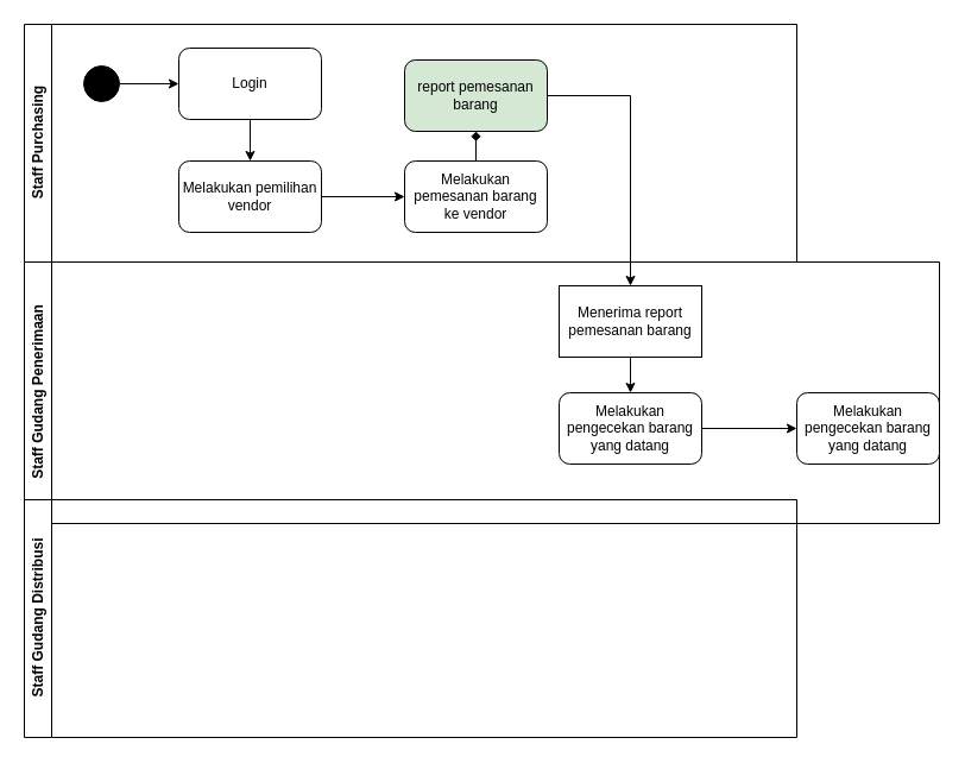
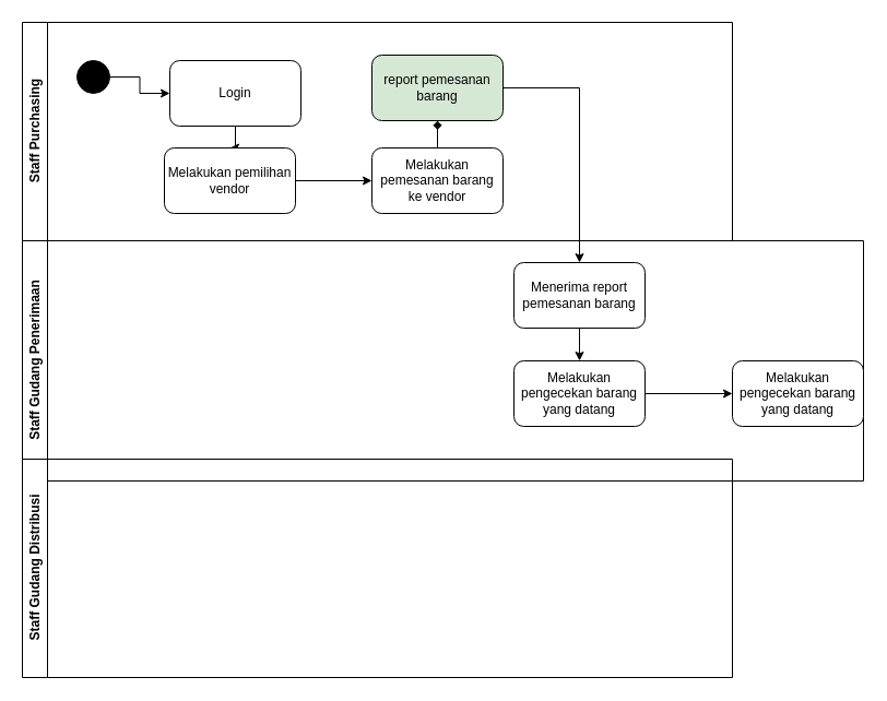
  <mxCell id="0" />
  <mxCell id="1" parent="0" />
  <mxCell id="2" value="Staff Purchasing" style="swimlane;horizontal=0;whiteSpace=wrap;html=1;" vertex="1" parent="1"><mxGeometry x="20" y="20" width="650" height="200" as="geometry" /></mxCell>
  <mxCell id="3" value="" style="edgeStyle=orthogonalEdgeStyle;rounded=0;orthogonalLoop=1;jettySize=auto;html=1;" edge="1" parent="2" source="4" target="6"><mxGeometry relative="1" as="geometry" /></mxCell>
  <mxCell id="4" value="" style="ellipse;whiteSpace=wrap;html=1;fillColor=light-dark(#000000,var(--ge-dark-color, #121212));" vertex="1" parent="2"><mxGeometry x="50" y="35" width="30" height="30" as="geometry" /></mxCell>
  <mxCell id="5" value="" style="edgeStyle=orthogonalEdgeStyle;rounded=0;orthogonalLoop=1;jettySize=auto;html=1;" edge="1" parent="2" source="6" target="8"><mxGeometry relative="1" as="geometry" /></mxCell>
- <mxCell id="6" value="Login" style="rounded=1;whiteSpace=wrap;html=1;" vertex="1" parent="2"><mxGeometry x="130" y="20" width="120" height="60" as="geometry" /></mxCell>
+ <mxCell id="6" value="Login" style="rounded=1;whiteSpace=wrap;html=1;" vertex="1" parent="2"><mxGeometry x="135" y="35" width="120" height="60" as="geometry" /></mxCell>
  <mxCell id="7" value="" style="edgeStyle=orthogonalEdgeStyle;rounded=0;orthogonalLoop=1;jettySize=auto;html=1;" edge="1" parent="2" source="8" target="10"><mxGeometry relative="1" as="geometry" /></mxCell>
  <mxCell id="8" value="Melakukan pemilihan vendor" style="rounded=1;whiteSpace=wrap;html=1;" vertex="1" parent="2"><mxGeometry x="130" y="115" width="120" height="60" as="geometry" /></mxCell>
  <mxCell id="9" value="" style="edgeStyle=orthogonalEdgeStyle;rounded=0;orthogonalLoop=1;jettySize=auto;html=1;endArrow=diamond;" edge="1" parent="2" source="10" target="11"><mxGeometry relative="1" as="geometry" /></mxCell>
  <mxCell id="10" value="Melakukan pemesanan barang ke vendor" style="rounded=1;whiteSpace=wrap;html=1;" vertex="1" parent="2"><mxGeometry x="320" y="115" width="120" height="60" as="geometry" /></mxCell>
  <mxCell id="11" value="report pemesanan barang" style="rounded=1;whiteSpace=wrap;html=1;fillColor=#d5e8d4;" vertex="1" parent="2"><mxGeometry x="320" y="30" width="120" height="60" as="geometry" /></mxCell>
  <mxCell id="12" value="Staff Gudang Penerimaan" style="swimlane;horizontal=0;whiteSpace=wrap;html=1;" vertex="1" parent="1"><mxGeometry x="20" y="220" width="770" height="220" as="geometry" /></mxCell>
  <mxCell id="13" value="" style="edgeStyle=orthogonalEdgeStyle;rounded=0;orthogonalLoop=1;jettySize=auto;html=1;" edge="1" parent="12" source="14" target="16"><mxGeometry relative="1" as="geometry" /></mxCell>
- <mxCell id="14" value="Menerima report pemesanan barang" style="whiteSpace=wrap;html=1;rounded=0;" vertex="1" parent="12"><mxGeometry x="450" y="20" width="120" height="60" as="geometry" /></mxCell>
+ <mxCell id="14" value="Menerima report pemesanan barang" style="rounded=1;whiteSpace=wrap;html=1;" vertex="1" parent="12"><mxGeometry x="450" y="20" width="120" height="60" as="geometry" /></mxCell>
  <mxCell id="15" value="" style="edgeStyle=orthogonalEdgeStyle;rounded=0;orthogonalLoop=1;jettySize=auto;html=1;" edge="1" parent="12" source="16" target="17"><mxGeometry relative="1" as="geometry" /></mxCell>
  <mxCell id="16" value="Melakukan pengecekan barang yang datang" style="rounded=1;whiteSpace=wrap;html=1;" vertex="1" parent="12"><mxGeometry x="450" y="110" width="120" height="60" as="geometry" /></mxCell>
  <mxCell id="17" value="Melakukan pengecekan barang yang datang" style="rounded=1;whiteSpace=wrap;html=1;" vertex="1" parent="12"><mxGeometry x="650" y="110" width="120" height="60" as="geometry" /></mxCell>
  <mxCell id="18" value="Staff Gudang Distribusi" style="swimlane;horizontal=0;whiteSpace=wrap;html=1;" vertex="1" parent="1"><mxGeometry x="20" y="420" width="650" height="200" as="geometry" /></mxCell>
  <mxCell id="19" value="" style="edgeStyle=orthogonalEdgeStyle;rounded=0;orthogonalLoop=1;jettySize=auto;html=1;" edge="1" parent="1" source="11" target="14"><mxGeometry relative="1" as="geometry" /></mxCell>
